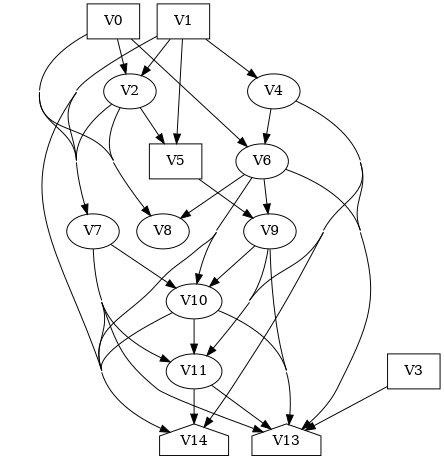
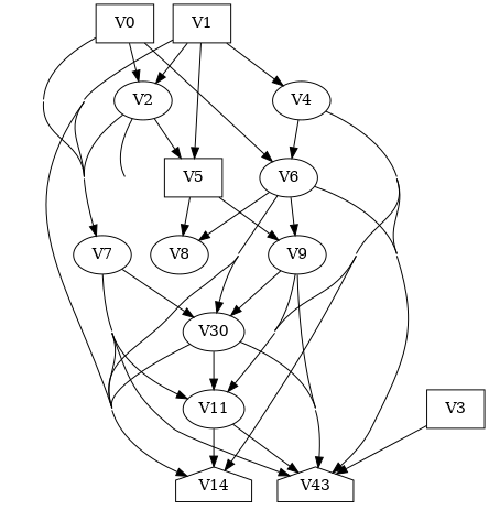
  strict digraph {
    concentrate=True
    node [shape=ellipse]
    V0 [shape=box]
    V2
    V6
    V7
    V8
    V5 [shape=box]
    V14 [shape=house]
-   V13 [shape=house]
+   V13 [shape=house label=V43]
    V9
-   V10
+   V10 [label=V30]
    V11
    V1 [shape=box]
    V4
    V3 [shape=box]
    V0 -> V2
    V0 -> V6
    V0 -> V7
-   V0 -> V8
+   V5 -> V8
    V2 -> V7
    V2 -> V8
    V2 -> V5
    V6 -> V8
    V6 -> V14
    V6 -> V13
    V6 -> V9
    V6 -> V10
    V7 -> V14
    V7 -> V13
    V7 -> V10
    V7 -> V11
    V5 -> V9
    V9 -> V13
    V9 -> V10
    V9 -> V11
    V10 -> V14
    V10 -> V13
    V10 -> V11
    V11 -> V14
    V11 -> V13
    V1 -> V2
    V1 -> V7
    V1 -> V5
    V1 -> V14
    V1 -> V4
    V4 -> V6
    V4 -> V14
    V4 -> V13
    V4 -> V11
    V3 -> V13
  }
